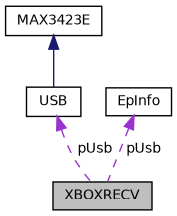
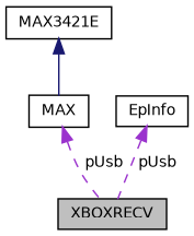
  digraph {
    fontname="DejaVu Sans"
    node [color=black fillcolor=white fontname="DejaVu Sans" fontsize=10 shape=record style=filled]
    edge [color=darkorchid3 dir=back fontname="DejaVu Sans" fontsize=10 labelfontname=Helvetica labelfontsize=10 style=dashed]
    n1 [fillcolor=grey75 fontcolor=black height=0.2 label=XBOXRECV width=0.4]
-   n2 [height=0.2 label=USB width=0.4]
-   n3 [height=0.2 label=MAX3423E width=0.4]
+   n2 [height=0.2 label=MAX width=0.4]
+   n3 [height=0.2 label=MAX3421E width=0.4]
    n4 [height=0.2 label=EpInfo width=0.4]
    n2 -> n1 [label=" pUsb"]
    n3 -> n2 [color=midnightblue style=solid]
    n4 -> n1 [label=" pUsb"]
  }
